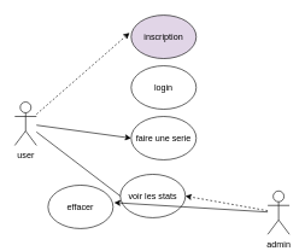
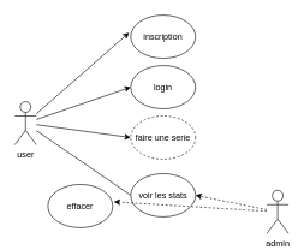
  <mxCell id="0" />
  <mxCell id="1" parent="0" />
  <mxCell id="2" value="user" style="shape=umlActor;verticalLabelPosition=bottom;verticalAlign=top;html=1;outlineConnect=0;" vertex="1" parent="1"><mxGeometry x="20" y="140" width="30" height="60" as="geometry" /></mxCell>
  <mxCell id="3" value="admin" style="shape=umlActor;verticalLabelPosition=bottom;verticalAlign=top;html=1;outlineConnect=0;" vertex="1" parent="1"><mxGeometry x="370" y="263" width="30" height="60" as="geometry" /></mxCell>
- <mxCell id="4" value="inscription" style="ellipse;whiteSpace=wrap;html=1;fillColor=#e1d5e7;" vertex="1" parent="1"><mxGeometry x="181" y="20" width="90" height="60" as="geometry" /></mxCell>
- <mxCell id="5" value="" style="endArrow=classic;html=1;rounded=0;entryX=-0.025;entryY=0.407;entryDx=0;entryDy=0;entryPerimeter=0;dashed=1;" edge="1" parent="1" source="2" target="4"><mxGeometry width="50" height="50" relative="1" as="geometry"><mxPoint x="90" y="44" as="sourcePoint" /><mxPoint x="180" y="60" as="targetPoint" /></mxGeometry></mxCell>
+ <mxCell id="4" value="inscription" style="ellipse;whiteSpace=wrap;html=1;" vertex="1" parent="1"><mxGeometry x="181" y="20" width="90" height="60" as="geometry" /></mxCell>
+ <mxCell id="5" value="" style="endArrow=classic;html=1;rounded=0;entryX=-0.025;entryY=0.407;entryDx=0;entryDy=0;entryPerimeter=0;" edge="1" parent="1" source="2" target="4"><mxGeometry width="50" height="50" relative="1" as="geometry"><mxPoint x="90" y="44" as="sourcePoint" /><mxPoint x="180" y="60" as="targetPoint" /></mxGeometry></mxCell>
  <mxCell id="6" value="" style="endArrow=classic;html=1;rounded=0;entryX=1;entryY=0.5;entryDx=0;entryDy=0;dashed=1;" edge="1" parent="1" source="3" target="9"><mxGeometry width="50" height="50" relative="1" as="geometry"><mxPoint x="90" y="180" as="sourcePoint" /><mxPoint x="440" y="50" as="targetPoint" /></mxGeometry></mxCell>
  <mxCell id="7" value="login" style="ellipse;whiteSpace=wrap;html=1;" vertex="1" parent="1"><mxGeometry x="181" y="90" width="90" height="60" as="geometry" /></mxCell>
- <mxCell id="9" value="voir les stats" style="ellipse;whiteSpace=wrap;html=1;" vertex="1" parent="1"><mxGeometry x="166" y="240" width="90" height="60" as="geometry" /></mxCell>
+ <mxCell id="8" value="" style="endArrow=classic;html=1;rounded=0;entryX=0;entryY=0.5;entryDx=0;entryDy=0;" edge="1" parent="1" source="2" target="7"><mxGeometry width="50" height="50" relative="1" as="geometry"><mxPoint x="60" y="113.157" as="sourcePoint" /><mxPoint x="180" y="130" as="targetPoint" /></mxGeometry></mxCell>
+ <mxCell id="9" value="voir les stats" style="ellipse;whiteSpace=wrap;html=1;" vertex="1" parent="1"><mxGeometry x="181" y="240" width="90" height="60" as="geometry" /></mxCell>
  <mxCell id="10" value="" style="endArrow=classic;html=1;rounded=0;entryX=0;entryY=0.5;entryDx=0;entryDy=0;" edge="1" parent="1" source="2" target="11"><mxGeometry width="50" height="50" relative="1" as="geometry"><mxPoint x="60" y="130.345" as="sourcePoint" /><mxPoint x="130" y="240" as="targetPoint" /></mxGeometry></mxCell>
- <mxCell id="11" value="faire une serie" style="ellipse;whiteSpace=wrap;html=1;" vertex="1" parent="1"><mxGeometry x="181" y="160" width="90" height="60" as="geometry" /></mxCell>
+ <mxCell id="11" value="faire une serie" style="ellipse;whiteSpace=wrap;html=1;dashed=1;" vertex="1" parent="1"><mxGeometry x="181" y="160" width="90" height="60" as="geometry" /></mxCell>
  <mxCell id="12" value="effacer" style="ellipse;whiteSpace=wrap;html=1;" vertex="1" parent="1"><mxGeometry x="66" y="255" width="90" height="60" as="geometry" /></mxCell>
- <mxCell id="13" value="" style="endArrow=classic;html=1;rounded=0;entryX=1.017;entryY=0.402;entryDx=0;entryDy=0;entryPerimeter=0;" edge="1" parent="1" source="3" target="12"><mxGeometry width="50" height="50" relative="1" as="geometry"><mxPoint x="470" y="131.141" as="sourcePoint" /><mxPoint x="279.83" y="272.38" as="targetPoint" /></mxGeometry></mxCell>
+ <mxCell id="13" value="" style="endArrow=classic;html=1;rounded=0;entryX=1.017;entryY=0.402;entryDx=0;entryDy=0;entryPerimeter=0;dashed=1;" edge="1" parent="1" source="3" target="12"><mxGeometry width="50" height="50" relative="1" as="geometry"><mxPoint x="470" y="131.141" as="sourcePoint" /><mxPoint x="279.83" y="272.38" as="targetPoint" /></mxGeometry></mxCell>
  <mxCell id="14" value="" style="endArrow=none;html=1;rounded=0;entryX=0;entryY=0.5;entryDx=0;entryDy=0;" edge="1" parent="1" source="2" target="9"><mxGeometry width="50" height="50" relative="1" as="geometry"><mxPoint x="50" y="140" as="sourcePoint" /><mxPoint x="191" y="200" as="targetPoint" /></mxGeometry></mxCell>
